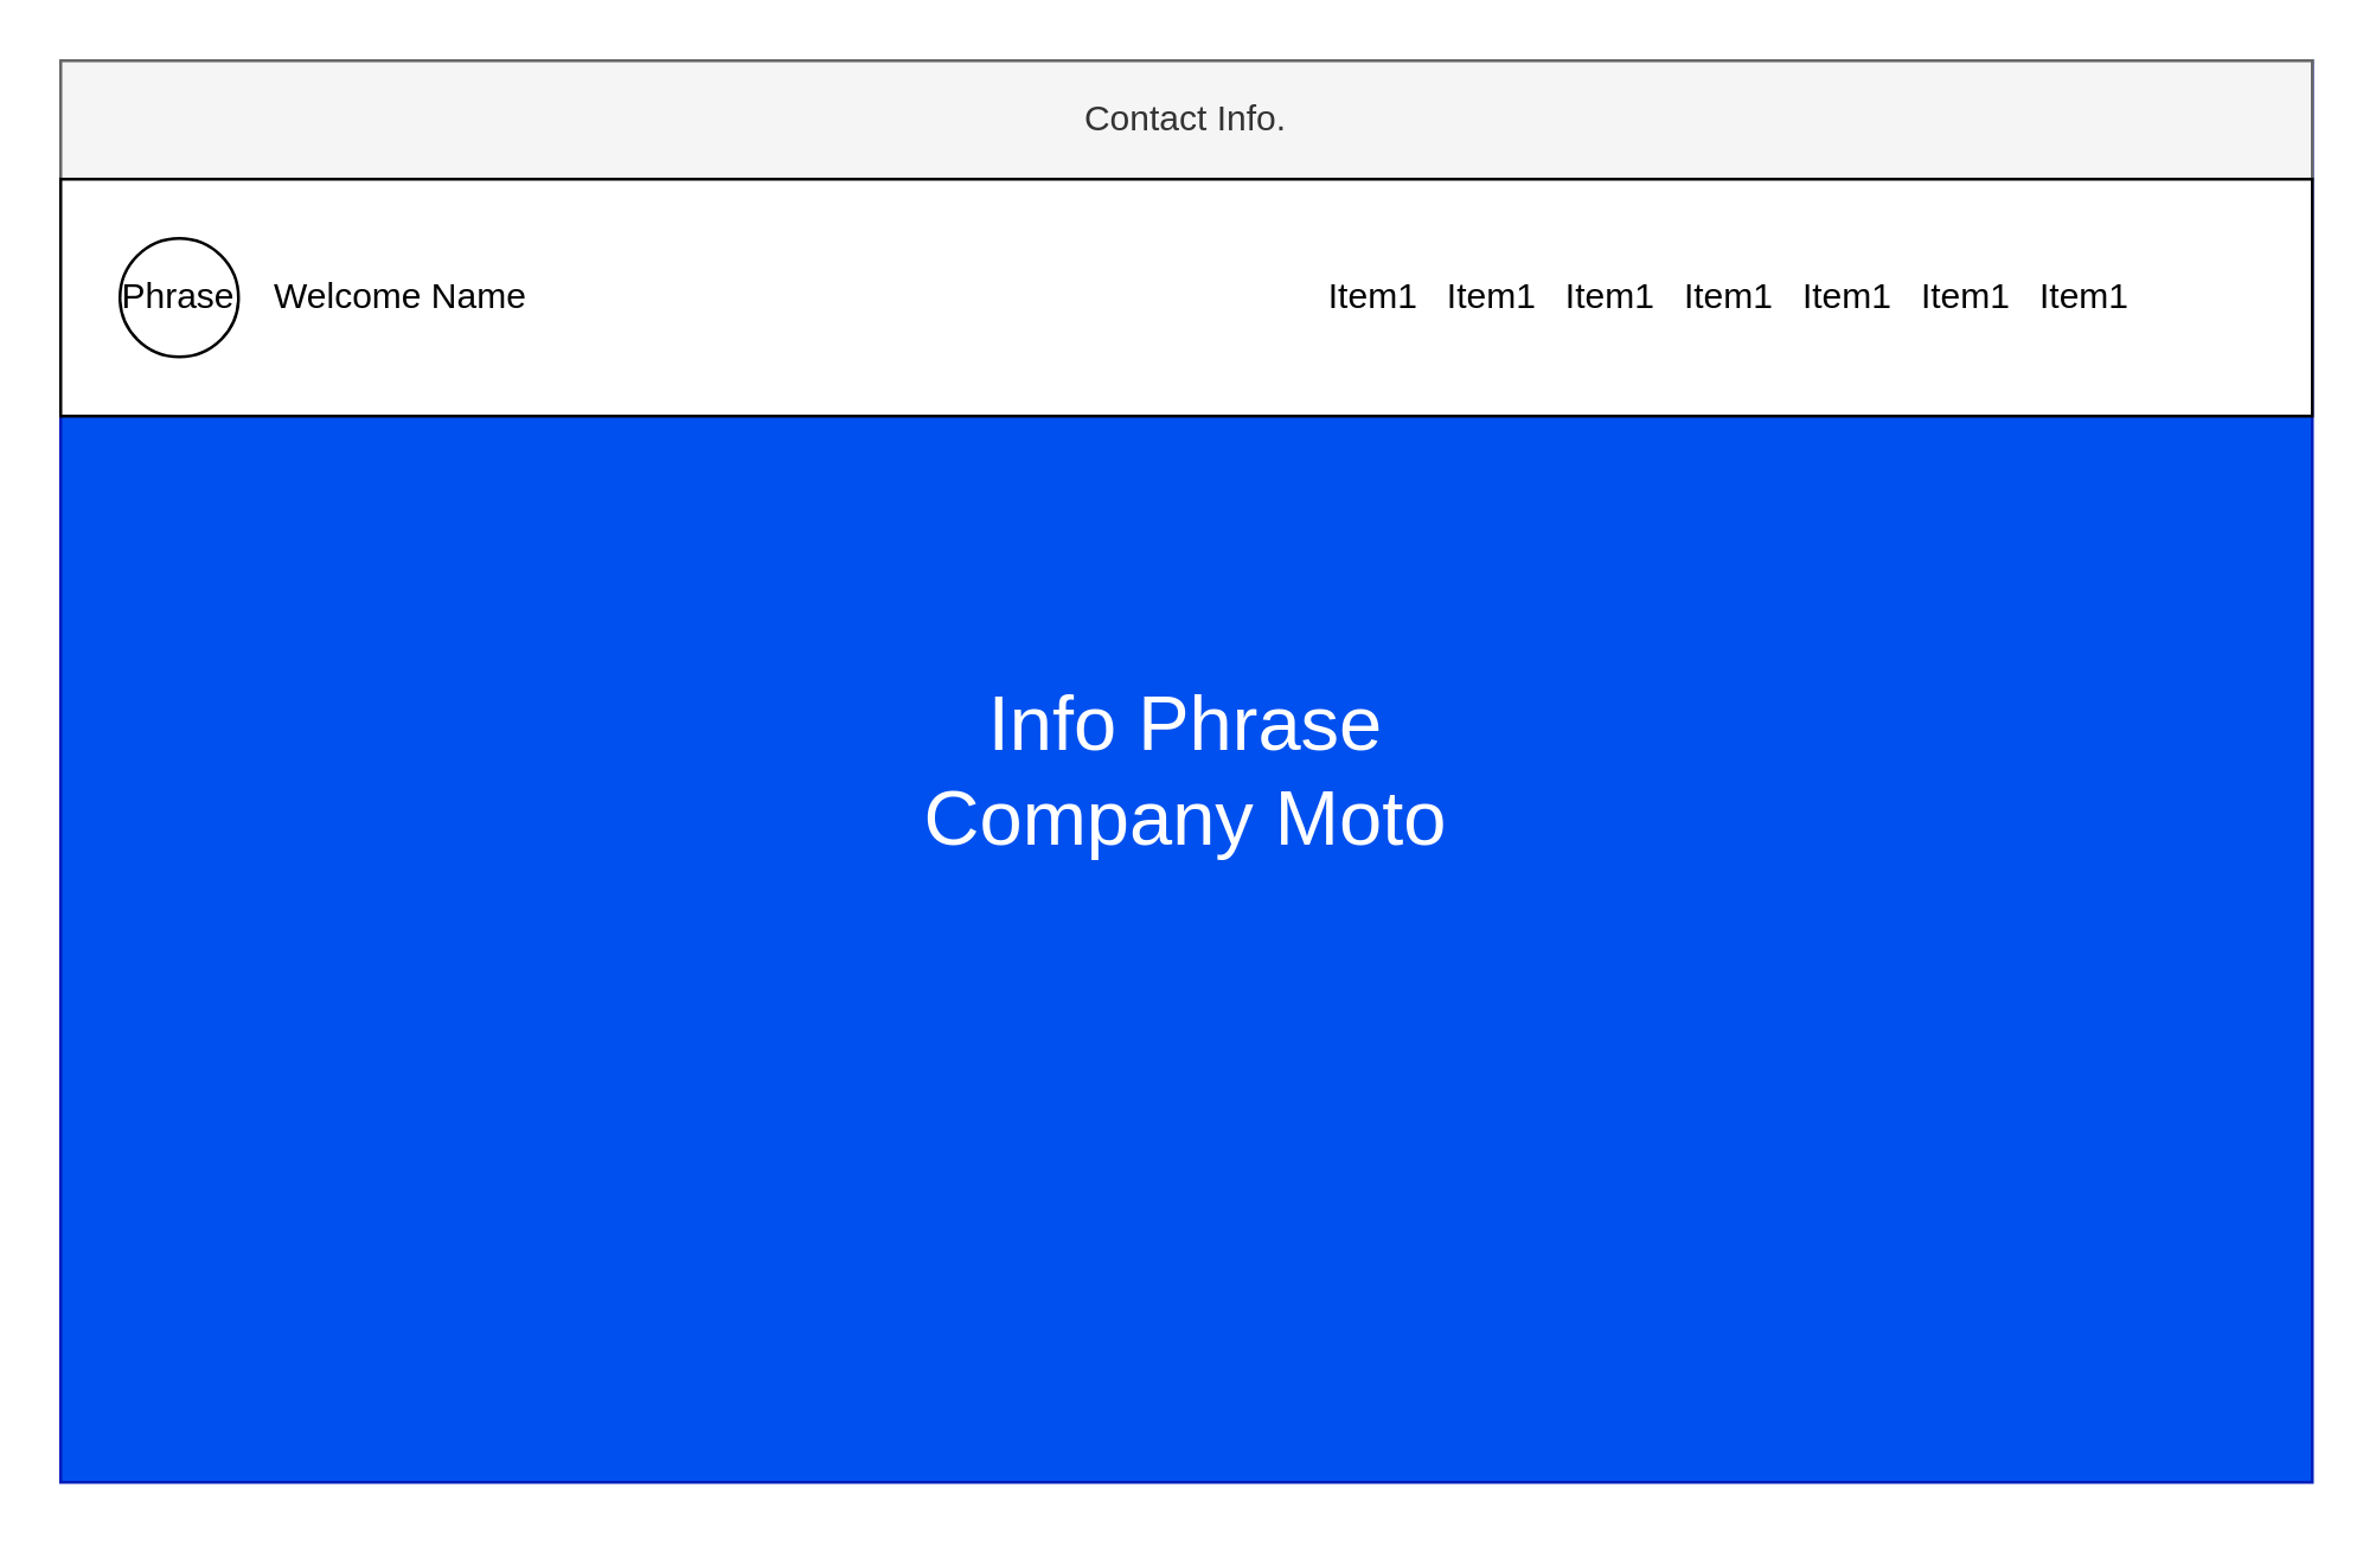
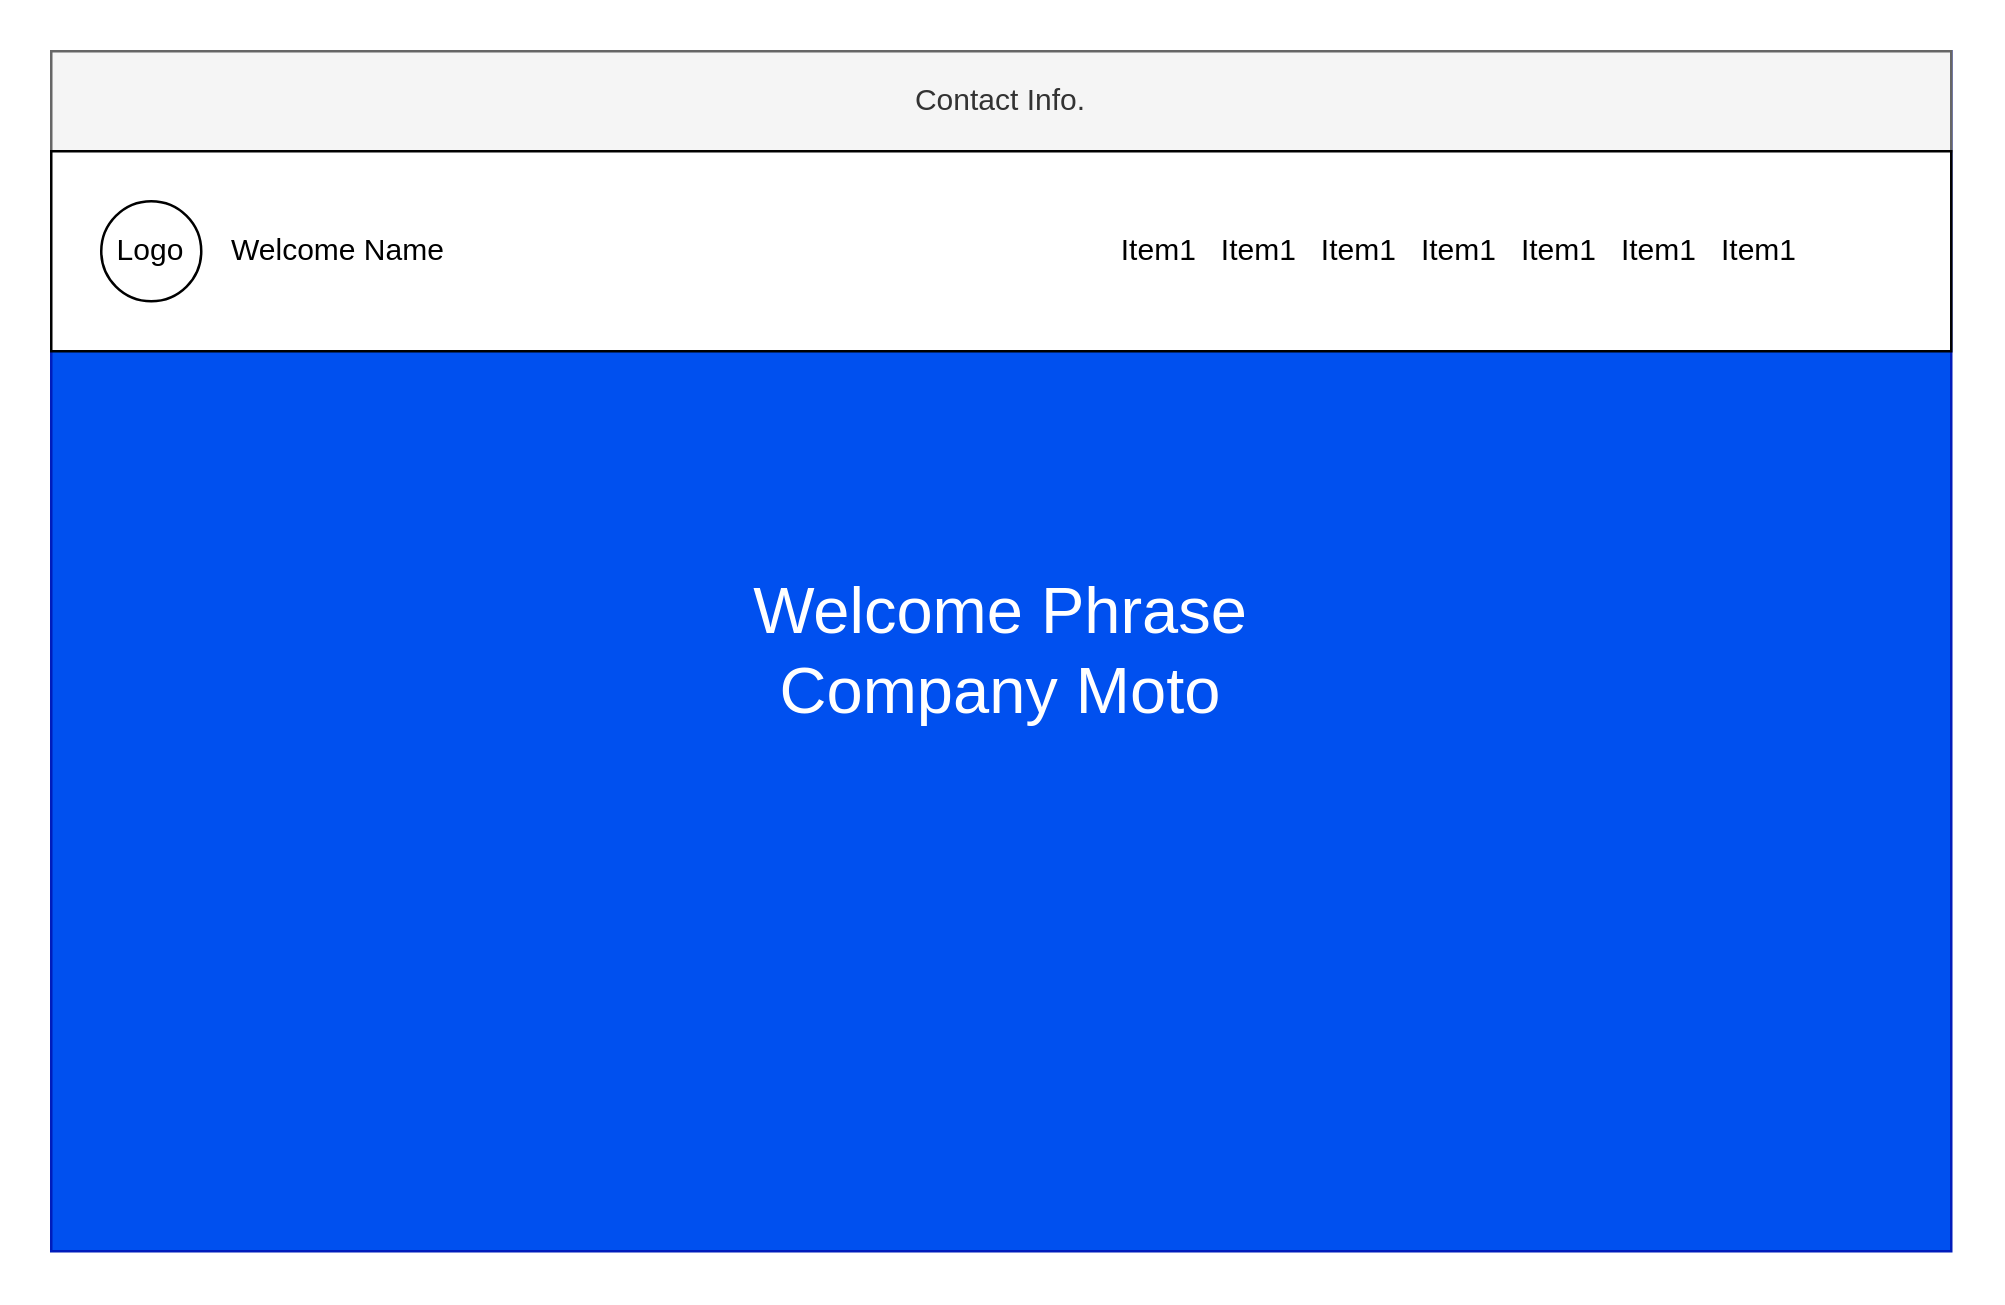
  <mxCell id="0" />
  <mxCell id="1" parent="0" />
- <mxCell id="2" value="&lt;font style=&quot;font-size: 26px;&quot;&gt;Info Phrase&lt;/font&gt;&lt;div&gt;&lt;font style=&quot;font-size: 26px;&quot;&gt;Company Moto&lt;/font&gt;&lt;/div&gt;" style="rounded=0;whiteSpace=wrap;html=1;fillColor=#0050ef;fontColor=#ffffff;strokeColor=#001DBC;" vertex="1" parent="1"><mxGeometry x="20" y="20" width="760" height="480" as="geometry" /></mxCell>
+ <mxCell id="2" value="&lt;font style=&quot;font-size: 26px;&quot;&gt;Welcome Phrase&lt;/font&gt;&lt;div&gt;&lt;font style=&quot;font-size: 26px;&quot;&gt;Company Moto&lt;/font&gt;&lt;/div&gt;" style="rounded=0;whiteSpace=wrap;html=1;fillColor=#0050ef;fontColor=#ffffff;strokeColor=#001DBC;" vertex="1" parent="1"><mxGeometry x="20" y="20" width="760" height="480" as="geometry" /></mxCell>
  <mxCell id="3" value="Contact Info." style="rounded=0;whiteSpace=wrap;html=1;fillColor=#f5f5f5;fontColor=#333333;strokeColor=#666666;" vertex="1" parent="1"><mxGeometry x="20" y="20" width="760" height="40" as="geometry" /></mxCell>
  <mxCell id="4" value="&amp;nbsp; &amp;nbsp; &amp;nbsp; &amp;nbsp; &amp;nbsp; &amp;nbsp; &amp;nbsp; &amp;nbsp; &amp;nbsp; &amp;nbsp; &amp;nbsp; &amp;nbsp; &amp;nbsp; &amp;nbsp; &amp;nbsp; &amp;nbsp; &amp;nbsp; &amp;nbsp; &amp;nbsp; &amp;nbsp; &amp;nbsp; &amp;nbsp; &amp;nbsp; &amp;nbsp; &amp;nbsp; &amp;nbsp; &amp;nbsp; &amp;nbsp; &amp;nbsp; &amp;nbsp; &amp;nbsp; &amp;nbsp; &amp;nbsp; &amp;nbsp; &amp;nbsp; &amp;nbsp; &amp;nbsp; &amp;nbsp; &amp;nbsp; &amp;nbsp; &amp;nbsp; &amp;nbsp; &amp;nbsp; &amp;nbsp; &amp;nbsp; &amp;nbsp; &amp;nbsp; &amp;nbsp; &amp;nbsp; &amp;nbsp; &amp;nbsp; &amp;nbsp; &amp;nbsp; &amp;nbsp; &amp;nbsp; &amp;nbsp; Item1&amp;nbsp; &amp;nbsp;Item1&amp;nbsp; &amp;nbsp;Item1&amp;nbsp; &amp;nbsp;Item1&amp;nbsp; &amp;nbsp;Item1&amp;nbsp; &amp;nbsp;Item1&amp;nbsp; &amp;nbsp;Item1&amp;nbsp;&amp;nbsp;" style="rounded=0;whiteSpace=wrap;html=1;" vertex="1" parent="1"><mxGeometry x="20" y="60" width="760" height="80" as="geometry" /></mxCell>
- <mxCell id="5" value="Phrase" style="ellipse;whiteSpace=wrap;html=1;aspect=fixed;" vertex="1" parent="1"><mxGeometry x="40" y="80" width="40" height="40" as="geometry" /></mxCell>
+ <mxCell id="5" value="Logo" style="ellipse;whiteSpace=wrap;html=1;aspect=fixed;" vertex="1" parent="1"><mxGeometry x="40" y="80" width="40" height="40" as="geometry" /></mxCell>
  <mxCell id="6" value="Welcome Name" style="rounded=0;whiteSpace=wrap;html=1;fillColor=#FFFFFF;strokeColor=#FFFFFF;" vertex="1" parent="1"><mxGeometry x="90" y="70" width="90" height="60" as="geometry" /></mxCell>
